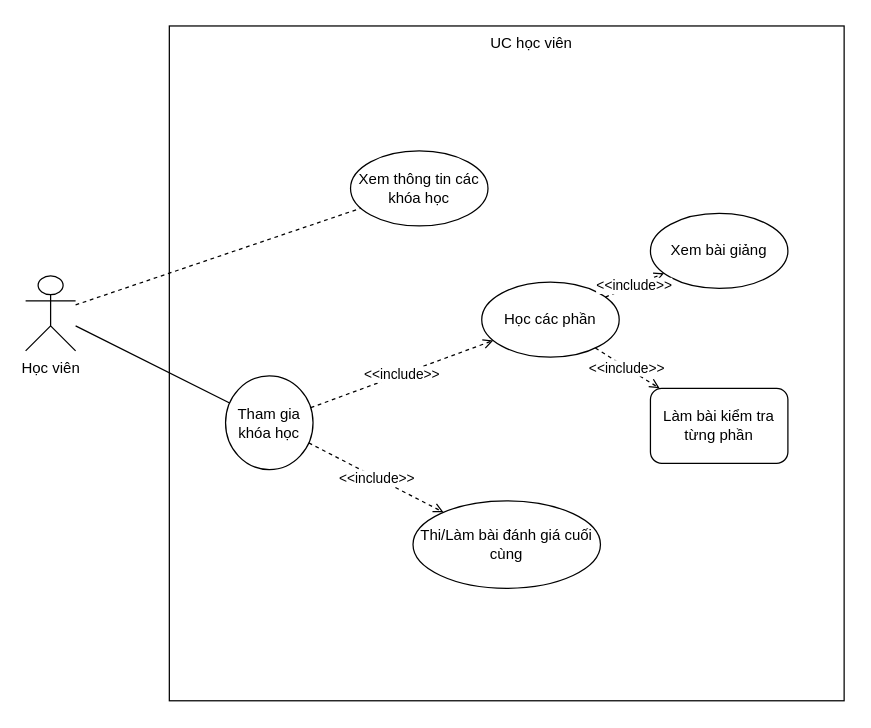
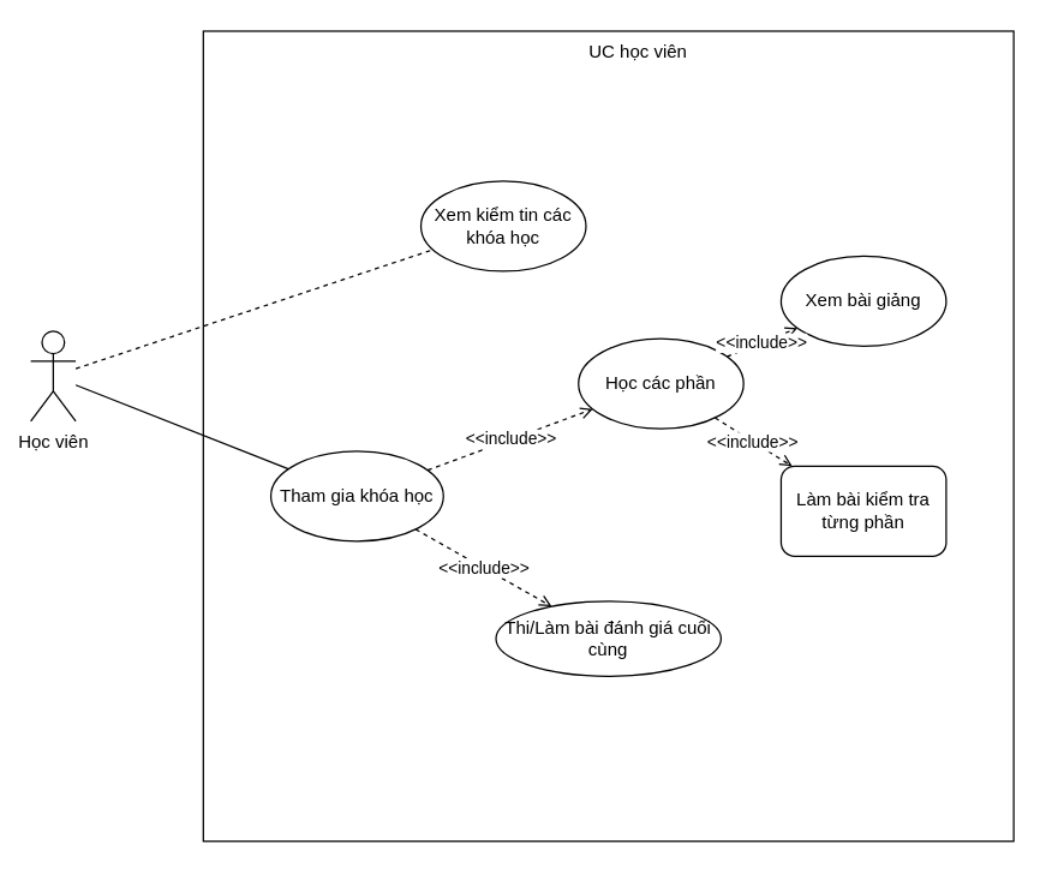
  <mxCell id="0" />
  <mxCell id="1" parent="0" />
  <mxCell id="2" value="&lt;blockquote style=&quot;margin: 0 0 0 40px ; border: none ; padding: 0px&quot;&gt;UC học viên&lt;/blockquote&gt;" style="whiteSpace=wrap;html=1;aspect=fixed;horizontal=1;verticalAlign=top;" parent="1" vertex="1"><mxGeometry x="135" y="20" width="540" height="540" as="geometry" /></mxCell>
- <mxCell id="3" value="Học viên" style="shape=umlActor;verticalLabelPosition=bottom;verticalAlign=top;html=1;outlineConnect=0;" parent="1" vertex="1"><mxGeometry x="20" y="220" width="40" height="60" as="geometry" /></mxCell>
- <mxCell id="4" value="Xem thông tin các khóa học" style="ellipse;whiteSpace=wrap;html=1;" parent="1" vertex="1"><mxGeometry x="280" y="120" width="110" height="60" as="geometry" /></mxCell>
- <mxCell id="5" value="Tham gia khóa học" style="ellipse;whiteSpace=wrap;html=1;" parent="1" vertex="1"><mxGeometry x="180" y="300" width="70" height="75" as="geometry" /></mxCell>
+ <mxCell id="3" value="Học viên" style="shape=umlActor;verticalLabelPosition=bottom;verticalAlign=top;html=1;outlineConnect=0;" parent="1" vertex="1"><mxGeometry x="20" y="220" width="30" height="60" as="geometry" /></mxCell>
+ <mxCell id="4" value="Xem kiểm tin các khóa học" style="ellipse;whiteSpace=wrap;html=1;" parent="1" vertex="1"><mxGeometry x="280" y="120" width="110" height="60" as="geometry" /></mxCell>
+ <mxCell id="5" value="Tham gia khóa học" style="ellipse;whiteSpace=wrap;html=1;" parent="1" vertex="1"><mxGeometry x="180" y="300" width="115" height="60" as="geometry" /></mxCell>
  <mxCell id="6" value="" style="endArrow=none;html=1;dashed=1;" parent="1" source="3" target="4" edge="1"><mxGeometry width="50" height="50" relative="1" as="geometry"><mxPoint x="30" y="-14" as="sourcePoint" /><mxPoint x="136.024" y="63.751" as="targetPoint" /></mxGeometry></mxCell>
  <mxCell id="7" value="" style="endArrow=none;html=1;" parent="1" source="3" target="5" edge="1"><mxGeometry width="50" height="50" relative="1" as="geometry"><mxPoint x="20" y="220" as="sourcePoint" /><mxPoint x="146.024" y="73.751" as="targetPoint" /></mxGeometry></mxCell>
  <mxCell id="8" value="Học các phần" style="ellipse;whiteSpace=wrap;html=1;" parent="1" vertex="1"><mxGeometry x="385" y="225" width="110" height="60" as="geometry" /></mxCell>
- <mxCell id="9" value="Thi/Làm bài đánh giá cuối cùng" style="ellipse;whiteSpace=wrap;html=1;" parent="1" vertex="1"><mxGeometry x="330" y="400" width="150" height="70" as="geometry" /></mxCell>
+ <mxCell id="9" value="Thi/Làm bài đánh giá cuối cùng" style="ellipse;whiteSpace=wrap;html=1;" parent="1" vertex="1"><mxGeometry x="330" y="400" width="150" height="50" as="geometry" /></mxCell>
  <mxCell id="10" value="&amp;lt;&amp;lt;include&amp;gt;&amp;gt;" style="endArrow=open;html=1;dashed=1;endFill=0;" parent="1" source="5" target="8" edge="1"><mxGeometry width="50" height="50" relative="1" as="geometry"><mxPoint x="259.352" y="119.784" as="sourcePoint" /><mxPoint x="359.265" y="153.67" as="targetPoint" /></mxGeometry></mxCell>
  <mxCell id="11" value="&amp;lt;&amp;lt;include&amp;gt;&amp;gt;" style="endArrow=open;html=1;dashed=1;endFill=0;" parent="1" source="5" target="9" edge="1"><mxGeometry width="50" height="50" relative="1" as="geometry"><mxPoint x="259.352" y="119.784" as="sourcePoint" /><mxPoint x="359.265" y="153.67" as="targetPoint" /></mxGeometry></mxCell>
  <mxCell id="12" value="Xem bài giảng&lt;span style=&quot;color: rgba(0 , 0 , 0 , 0) ; font-family: monospace ; font-size: 0px&quot;&gt;%3CmxGraphModel%3E%3Croot%3E%3CmxCell%20id%3D%220%22%2F%3E%3CmxCell%20id%3D%221%22%20parent%3D%220%22%2F%3E%3CmxCell%20id%3D%222%22%20value%3D%22H%E1%BB%8Dc%20c%C3%A1c%20ph%E1%BA%A7n%22%20style%3D%22ellipse%3BwhiteSpace%3Dwrap%3Bhtml%3D1%3B%22%20vertex%3D%221%22%20parent%3D%221%22%3E%3CmxGeometry%20x%3D%22400%22%20y%3D%22520%22%20width%3D%22110%22%20height%3D%2260%22%20as%3D%22geometry%22%2F%3E%3C%2FmxCell%3E%3C%2Froot%3E%3C%2FmxGraphModel%3E&amp;nbsp;&lt;/span&gt;" style="ellipse;whiteSpace=wrap;html=1;" parent="1" vertex="1"><mxGeometry x="520" y="170" width="110" height="60" as="geometry" /></mxCell>
  <mxCell id="13" value="Làm bài kiểm tra từng phần" style="whiteSpace=wrap;html=1;rounded=1;" parent="1" vertex="1"><mxGeometry x="520" y="310" width="110" height="60" as="geometry" /></mxCell>
  <mxCell id="14" value="&amp;lt;&amp;lt;include&amp;gt;&amp;gt;" style="endArrow=open;html=1;dashed=1;endFill=0;" parent="1" source="8" target="12" edge="1"><mxGeometry width="50" height="50" relative="1" as="geometry"><mxPoint x="255.994" y="318.998" as="sourcePoint" /><mxPoint x="343.62" y="300.704" as="targetPoint" /></mxGeometry></mxCell>
  <mxCell id="15" value="&amp;lt;&amp;lt;include&amp;gt;&amp;gt;" style="endArrow=open;html=1;dashed=1;endFill=0;" parent="1" source="8" target="13" edge="1"><mxGeometry width="50" height="50" relative="1" as="geometry"><mxPoint x="265.994" y="328.998" as="sourcePoint" /><mxPoint x="353.62" y="310.704" as="targetPoint" /></mxGeometry></mxCell>
